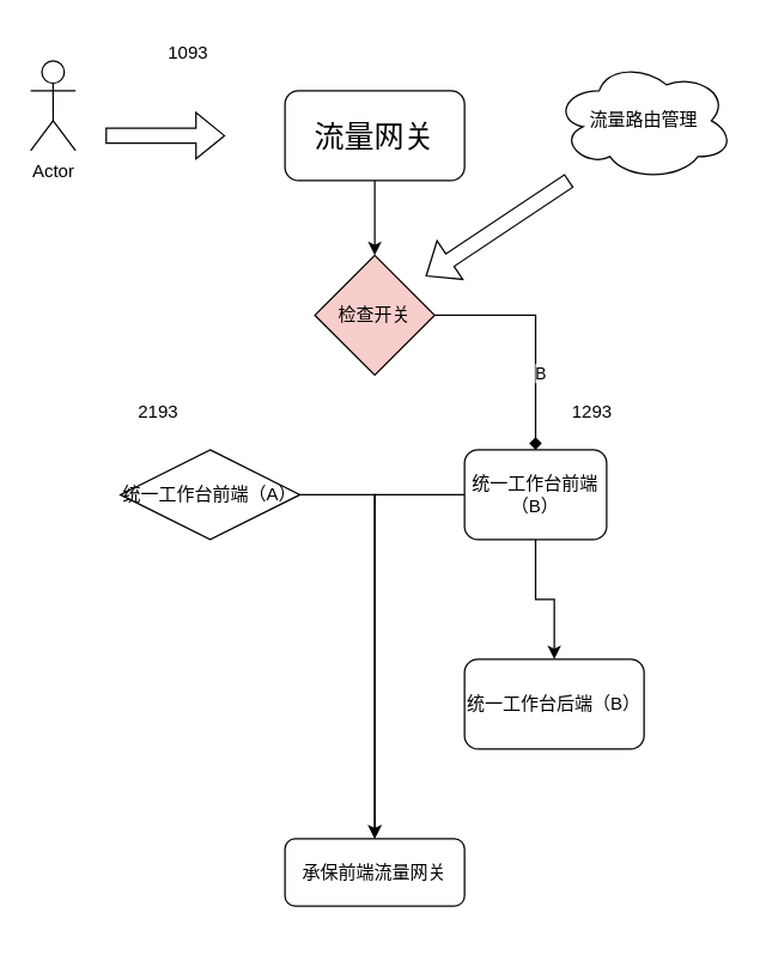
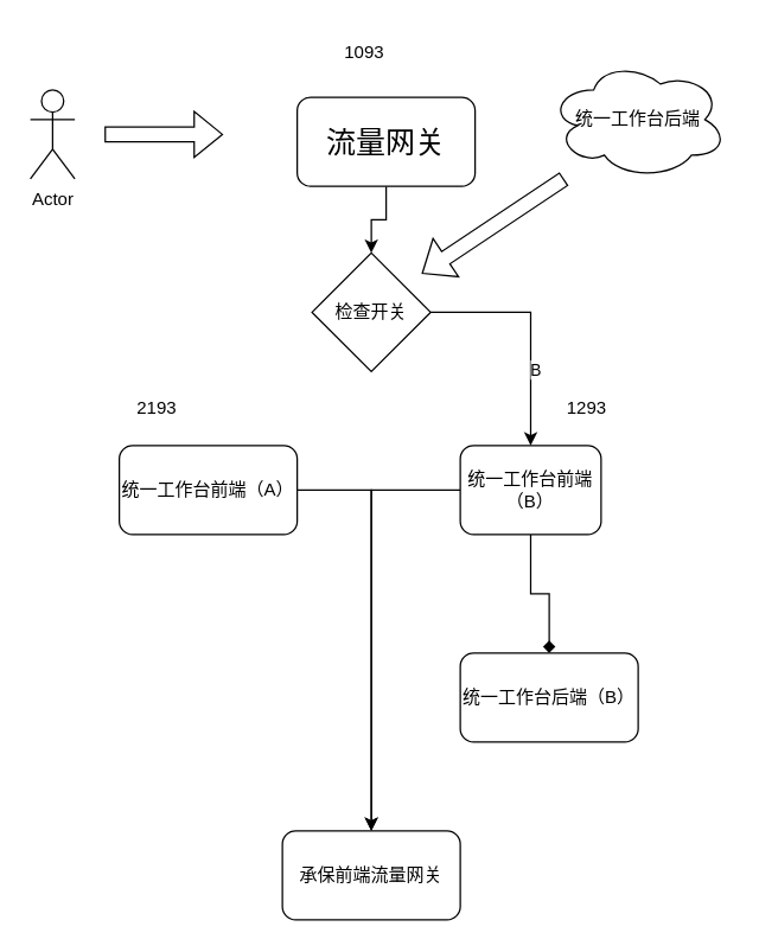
  <mxCell id="0" />
  <mxCell id="1" parent="0" />
- <mxCell id="2" value="Actor" style="shape=umlActor;verticalLabelPosition=bottom;verticalAlign=top;html=1;outlineConnect=0;" vertex="1" parent="1"><mxGeometry x="20" y="40" width="30" height="60" as="geometry" /></mxCell>
+ <mxCell id="2" value="Actor" style="shape=umlActor;verticalLabelPosition=bottom;verticalAlign=top;html=1;outlineConnect=0;" vertex="1" parent="1"><mxGeometry x="20" y="60" width="30" height="60" as="geometry" /></mxCell>
  <mxCell id="3" value="" style="edgeStyle=orthogonalEdgeStyle;rounded=0;orthogonalLoop=1;jettySize=auto;html=1;" edge="1" parent="1" source="4" target="13"><mxGeometry relative="1" as="geometry" /></mxCell>
- <mxCell id="4" value="&lt;font style=&quot;font-size: 20px;&quot;&gt;流量网关&lt;br&gt;&lt;/font&gt;" style="rounded=1;whiteSpace=wrap;html=1;" vertex="1" parent="1"><mxGeometry x="190" y="60" width="120" height="60" as="geometry" /></mxCell>
+ <mxCell id="4" value="&lt;font style=&quot;font-size: 20px;&quot;&gt;流量网关&lt;br&gt;&lt;/font&gt;" style="rounded=1;whiteSpace=wrap;html=1;" vertex="1" parent="1"><mxGeometry x="200" y="65" width="120" height="60" as="geometry" /></mxCell>
  <mxCell id="5" value="" style="shape=flexArrow;endArrow=classic;html=1;rounded=0;" edge="1" parent="1"><mxGeometry width="50" height="50" relative="1" as="geometry"><mxPoint x="70" y="90" as="sourcePoint" /><mxPoint x="150" y="90" as="targetPoint" /></mxGeometry></mxCell>
  <mxCell id="6" style="edgeStyle=orthogonalEdgeStyle;rounded=0;orthogonalLoop=1;jettySize=auto;html=1;entryX=0.5;entryY=0;entryDx=0;entryDy=0;" edge="1" parent="1" source="7" target="20"><mxGeometry relative="1" as="geometry"><Array as="points"><mxPoint x="250" y="330" /></Array></mxGeometry></mxCell>
- <mxCell id="7" value="统一工作台前端（A）" style="rhombus;whiteSpace=wrap;html=1;" vertex="1" parent="1"><mxGeometry x="80" y="300" width="120" height="60" as="geometry" /></mxCell>
- <mxCell id="8" value="" style="edgeStyle=orthogonalEdgeStyle;rounded=0;orthogonalLoop=1;jettySize=auto;html=1;" edge="1" parent="1" source="10" target="19"><mxGeometry relative="1" as="geometry" /></mxCell>
+ <mxCell id="7" value="统一工作台前端（A）" style="rounded=1;whiteSpace=wrap;html=1;" vertex="1" parent="1"><mxGeometry x="80" y="300" width="120" height="60" as="geometry" /></mxCell>
+ <mxCell id="8" value="" style="edgeStyle=orthogonalEdgeStyle;rounded=0;orthogonalLoop=1;jettySize=auto;html=1;endArrow=diamond;" edge="1" parent="1" source="10" target="19"><mxGeometry relative="1" as="geometry" /></mxCell>
  <mxCell id="9" value="" style="edgeStyle=orthogonalEdgeStyle;rounded=0;orthogonalLoop=1;jettySize=auto;html=1;" edge="1" parent="1" source="10" target="20"><mxGeometry relative="1" as="geometry"><Array as="points"><mxPoint x="250" y="330" /></Array></mxGeometry></mxCell>
  <mxCell id="10" value="统一工作台前端（B）" style="rounded=1;whiteSpace=wrap;html=1;" vertex="1" parent="1"><mxGeometry x="310" y="300" width="95" height="60" as="geometry" /></mxCell>
- <mxCell id="11" style="edgeStyle=orthogonalEdgeStyle;rounded=0;orthogonalLoop=1;jettySize=auto;html=1;endArrow=diamond;" edge="1" parent="1" source="13" target="10"><mxGeometry relative="1" as="geometry" /></mxCell>
+ <mxCell id="11" style="edgeStyle=orthogonalEdgeStyle;rounded=0;orthogonalLoop=1;jettySize=auto;html=1;" edge="1" parent="1" source="13" target="10"><mxGeometry relative="1" as="geometry" /></mxCell>
  <mxCell id="12" value="B" style="edgeLabel;html=1;align=center;verticalAlign=middle;resizable=0;points=[];" vertex="1" connectable="0" parent="11"><mxGeometry x="0.352" y="3" relative="1" as="geometry"><mxPoint as="offset" /></mxGeometry></mxCell>
- <mxCell id="13" value="检查开关" style="rhombus;whiteSpace=wrap;html=1;fillColor=#f8cecc;" vertex="1" parent="1"><mxGeometry x="210" y="170" width="80" height="80" as="geometry" /></mxCell>
- <mxCell id="14" value="流量路由管理" style="ellipse;shape=cloud;whiteSpace=wrap;html=1;" vertex="1" parent="1"><mxGeometry x="370" y="40" width="120" height="80" as="geometry" /></mxCell>
+ <mxCell id="13" value="检查开关" style="rhombus;whiteSpace=wrap;html=1;" vertex="1" parent="1"><mxGeometry x="210" y="170" width="80" height="80" as="geometry" /></mxCell>
+ <mxCell id="14" value="统一工作台后端" style="ellipse;shape=cloud;whiteSpace=wrap;html=1;" vertex="1" parent="1"><mxGeometry x="370" y="40" width="120" height="80" as="geometry" /></mxCell>
  <mxCell id="15" value="" style="shape=flexArrow;endArrow=classic;html=1;rounded=0;" edge="1" parent="1"><mxGeometry width="50" height="50" relative="1" as="geometry"><mxPoint x="380" y="120" as="sourcePoint" /><mxPoint x="284" y="184" as="targetPoint" /></mxGeometry></mxCell>
- <mxCell id="16" value="1093" style="text;html=1;align=center;verticalAlign=middle;resizable=0;points=[];autosize=1;strokeColor=none;fillColor=none;" vertex="1" parent="1"><mxGeometry x="100" y="20" width="50" height="30" as="geometry" /></mxCell>
+ <mxCell id="16" value="1093" style="text;html=1;align=center;verticalAlign=middle;resizable=0;points=[];autosize=1;strokeColor=none;fillColor=none;" vertex="1" parent="1"><mxGeometry x="220" y="20" width="50" height="30" as="geometry" /></mxCell>
  <mxCell id="17" value="2193" style="text;html=1;align=center;verticalAlign=middle;resizable=0;points=[];autosize=1;strokeColor=none;fillColor=none;" vertex="1" parent="1"><mxGeometry x="80" y="260" width="50" height="30" as="geometry" /></mxCell>
  <mxCell id="18" value="1293" style="text;html=1;align=center;verticalAlign=middle;resizable=0;points=[];autosize=1;strokeColor=none;fillColor=none;" vertex="1" parent="1"><mxGeometry x="370" y="260" width="50" height="30" as="geometry" /></mxCell>
  <mxCell id="19" value="统一工作台后端（B）" style="rounded=1;whiteSpace=wrap;html=1;" vertex="1" parent="1"><mxGeometry x="310" y="440" width="120" height="60" as="geometry" /></mxCell>
- <mxCell id="20" value="承保前端流量网关" style="rounded=1;whiteSpace=wrap;html=1;" vertex="1" parent="1"><mxGeometry x="190" y="560" width="120" height="45" as="geometry" /></mxCell>
+ <mxCell id="20" value="承保前端流量网关" style="rounded=1;whiteSpace=wrap;html=1;" vertex="1" parent="1"><mxGeometry x="190" y="560" width="120" height="60" as="geometry" /></mxCell>
